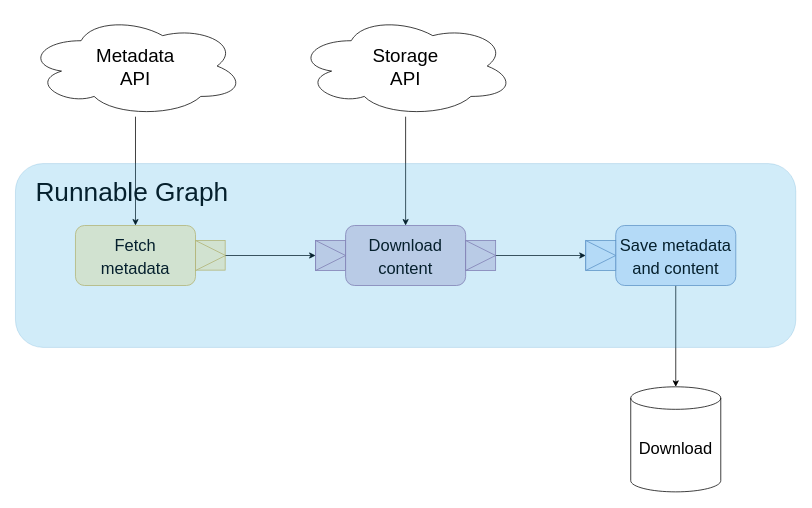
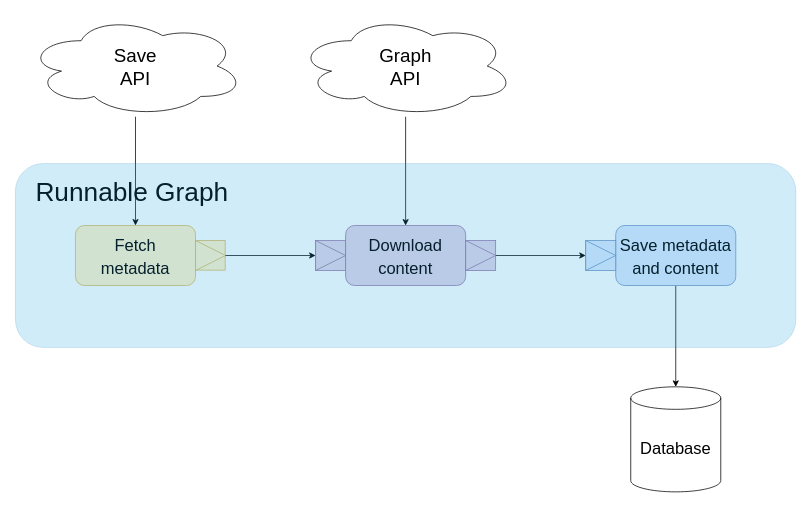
  <mxCell id="0" />
  <mxCell id="1" parent="0" />
  <mxCell id="2" value="&lt;font style=&quot;font-size: 35px;&quot;&gt;Runnable Graph&lt;/font&gt;" style="text;html=1;align=center;verticalAlign=middle;resizable=0;points=[];autosize=1;strokeColor=none;fillColor=none;" vertex="1" parent="1"><mxGeometry x="40" y="240" width="270" height="30" as="geometry" /></mxCell>
  <mxCell id="3" value="" style="edgeStyle=orthogonalEdgeStyle;curved=0;rounded=1;sketch=0;orthogonalLoop=1;jettySize=auto;html=1;fontSize=25;" edge="1" parent="1" source="4" target="6"><mxGeometry relative="1" as="geometry" /></mxCell>
- <mxCell id="4" value="Metadata&lt;br&gt;API" style="ellipse;shape=cloud;whiteSpace=wrap;html=1;rounded=0;sketch=0;fontSize=25;" vertex="1" parent="1"><mxGeometry x="35" y="20" width="290" height="135" as="geometry" /></mxCell>
+ <mxCell id="4" value="Save&lt;br&gt;API" style="ellipse;shape=cloud;whiteSpace=wrap;html=1;rounded=0;sketch=0;fontSize=25;" vertex="1" parent="1"><mxGeometry x="35" y="20" width="290" height="135" as="geometry" /></mxCell>
  <mxCell id="5" value="" style="group;rounded=0;sketch=0;fontSize=25;" vertex="1" connectable="0" parent="1"><mxGeometry x="100" y="300" width="200" height="80" as="geometry" /></mxCell>
  <mxCell id="6" value="&lt;font style=&quot;font-size: 22px;&quot;&gt;Fetch&lt;br&gt;metadata&lt;/font&gt;" style="rounded=1;whiteSpace=wrap;html=1;fillColor=#fff2cc;strokeColor=#d6b656;sketch=0;fontSize=25;" vertex="1" parent="5"><mxGeometry width="160" height="80" as="geometry" /></mxCell>
  <mxCell id="7" value="" style="whiteSpace=wrap;html=1;aspect=fixed;rounded=0;fillColor=#fff2cc;strokeColor=#d6b656;sketch=0;fontSize=25;" vertex="1" parent="5"><mxGeometry x="160" y="20" width="39.5" height="39.5" as="geometry" /></mxCell>
  <mxCell id="8" value="" style="triangle;whiteSpace=wrap;html=1;rounded=0;fillColor=#fff2cc;strokeColor=#d6b656;sketch=0;fontSize=25;" vertex="1" parent="5"><mxGeometry x="160" y="20" width="40" height="40" as="geometry" /></mxCell>
  <mxCell id="9" value="&lt;font style=&quot;font-size: 22px;&quot;&gt;Download&lt;br&gt;content&lt;/font&gt;" style="rounded=1;whiteSpace=wrap;html=1;fillColor=#e1d5e7;strokeColor=#9673a6;sketch=0;fontSize=25;" vertex="1" parent="1"><mxGeometry x="460" y="300" width="160" height="80" as="geometry" /></mxCell>
  <mxCell id="10" value="" style="whiteSpace=wrap;html=1;aspect=fixed;rounded=0;fillColor=#e1d5e7;strokeColor=#9673a6;sketch=0;fontSize=25;" vertex="1" parent="1"><mxGeometry x="620" y="320" width="40" height="40" as="geometry" /></mxCell>
  <mxCell id="11" style="edgeStyle=orthogonalEdgeStyle;curved=0;rounded=1;sketch=0;orthogonalLoop=1;jettySize=auto;html=1;entryX=0;entryY=0.5;entryDx=0;entryDy=0;fontSize=25;" edge="1" parent="1" source="12" target="19"><mxGeometry relative="1" as="geometry" /></mxCell>
  <mxCell id="12" value="" style="triangle;whiteSpace=wrap;html=1;rounded=0;fillColor=#e1d5e7;strokeColor=#9673a6;sketch=0;fontSize=25;" vertex="1" parent="1"><mxGeometry x="620" y="320" width="40" height="40" as="geometry" /></mxCell>
  <mxCell id="13" value="" style="whiteSpace=wrap;html=1;aspect=fixed;rounded=0;fillColor=#e1d5e7;strokeColor=#9673a6;sketch=0;fontSize=25;" vertex="1" parent="1"><mxGeometry x="420" y="320" width="40" height="40" as="geometry" /></mxCell>
  <mxCell id="14" value="" style="triangle;whiteSpace=wrap;html=1;rounded=0;fillColor=#e1d5e7;strokeColor=#9673a6;sketch=0;fontSize=25;" vertex="1" parent="1"><mxGeometry x="420" y="320" width="40" height="40" as="geometry" /></mxCell>
  <mxCell id="15" style="edgeStyle=orthogonalEdgeStyle;curved=0;rounded=1;sketch=0;orthogonalLoop=1;jettySize=auto;html=1;entryX=0;entryY=0.5;entryDx=0;entryDy=0;fontSize=25;" edge="1" parent="1" source="8" target="14"><mxGeometry relative="1" as="geometry" /></mxCell>
  <mxCell id="16" style="edgeStyle=orthogonalEdgeStyle;curved=0;rounded=1;sketch=0;orthogonalLoop=1;jettySize=auto;html=1;entryX=0.5;entryY=0;entryDx=0;entryDy=0;entryPerimeter=0;fontSize=22;" edge="1" parent="1" source="17" target="22"><mxGeometry relative="1" as="geometry" /></mxCell>
  <mxCell id="17" value="&lt;font style=&quot;font-size: 22px;&quot;&gt;Save metadata&lt;br&gt;and content&lt;/font&gt;" style="rounded=1;whiteSpace=wrap;html=1;fillColor=#dae8fc;strokeColor=#6c8ebf;sketch=0;fontSize=25;" vertex="1" parent="1"><mxGeometry x="820" y="300" width="160" height="80" as="geometry" /></mxCell>
  <mxCell id="18" value="" style="whiteSpace=wrap;html=1;aspect=fixed;rounded=0;fillColor=#dae8fc;strokeColor=#6c8ebf;sketch=0;fontSize=25;" vertex="1" parent="1"><mxGeometry x="780" y="320" width="40" height="40" as="geometry" /></mxCell>
  <mxCell id="19" value="" style="triangle;whiteSpace=wrap;html=1;rounded=0;direction=east;fillColor=#dae8fc;strokeColor=#6c8ebf;sketch=0;fontSize=25;" vertex="1" parent="1"><mxGeometry x="780" y="320" width="40" height="40" as="geometry" /></mxCell>
  <mxCell id="20" style="edgeStyle=orthogonalEdgeStyle;curved=0;rounded=1;sketch=0;orthogonalLoop=1;jettySize=auto;html=1;entryX=0.5;entryY=0;entryDx=0;entryDy=0;fontSize=25;" edge="1" parent="1" source="21" target="9"><mxGeometry relative="1" as="geometry" /></mxCell>
- <mxCell id="21" value="Storage&lt;br&gt;API" style="ellipse;shape=cloud;whiteSpace=wrap;html=1;rounded=0;sketch=0;fontSize=25;" vertex="1" parent="1"><mxGeometry x="395" y="20" width="290" height="135" as="geometry" /></mxCell>
- <mxCell id="22" value="Download" style="shape=cylinder3;whiteSpace=wrap;html=1;boundedLbl=1;backgroundOutline=1;size=15;rounded=0;sketch=0;fontSize=22;" vertex="1" parent="1"><mxGeometry x="840" y="515" width="120" height="140" as="geometry" /></mxCell>
+ <mxCell id="21" value="Graph&lt;br&gt;API" style="ellipse;shape=cloud;whiteSpace=wrap;html=1;rounded=0;sketch=0;fontSize=25;" vertex="1" parent="1"><mxGeometry x="395" y="20" width="290" height="135" as="geometry" /></mxCell>
+ <mxCell id="22" value="Database" style="shape=cylinder3;whiteSpace=wrap;html=1;boundedLbl=1;backgroundOutline=1;size=15;rounded=0;sketch=0;fontSize=22;" vertex="1" parent="1"><mxGeometry x="840" y="515" width="120" height="140" as="geometry" /></mxCell>
  <mxCell id="23" value="" style="rounded=1;whiteSpace=wrap;html=1;sketch=0;fontSize=22;opacity=20;fillColor=#1ba1e2;strokeColor=#006EAF;fontColor=#ffffff;" vertex="1" parent="1"><mxGeometry x="20" y="217.5" width="1040" height="245" as="geometry" /></mxCell>
